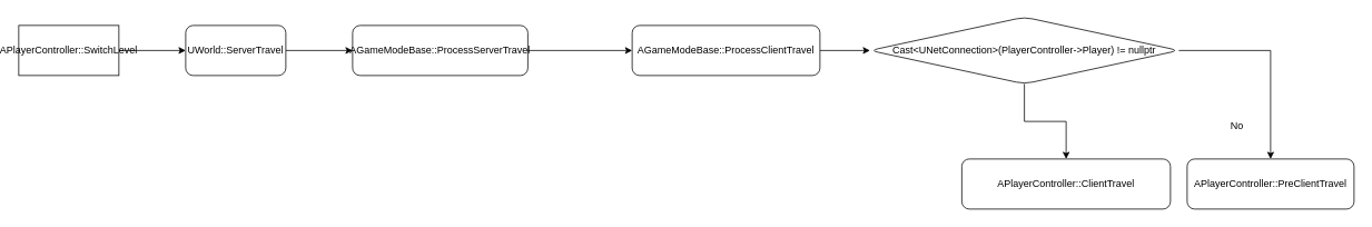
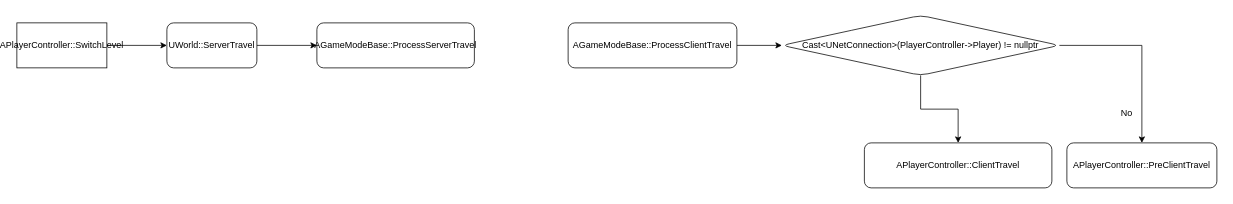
  <mxCell id="0" />
  <mxCell id="1" parent="0" />
  <mxCell id="2" value="" style="edgeStyle=orthogonalEdgeStyle;rounded=0;orthogonalLoop=1;jettySize=auto;html=1;" edge="1" parent="1" source="3" target="5"><mxGeometry relative="1" as="geometry" /></mxCell>
  <mxCell id="3" value="APlayerController::SwitchLevel" style="whiteSpace=wrap;html=1;rounded=0;" vertex="1" parent="1"><mxGeometry x="20" y="30" width="120" height="60" as="geometry" /></mxCell>
  <mxCell id="4" value="" style="edgeStyle=orthogonalEdgeStyle;rounded=0;orthogonalLoop=1;jettySize=auto;html=1;" edge="1" parent="1" source="5" target="7"><mxGeometry relative="1" as="geometry" /></mxCell>
  <mxCell id="5" value="UWorld::ServerTravel" style="whiteSpace=wrap;html=1;rounded=1;" vertex="1" parent="1"><mxGeometry x="220" y="30" width="120" height="60" as="geometry" /></mxCell>
- <mxCell id="6" value="" style="edgeStyle=orthogonalEdgeStyle;rounded=0;orthogonalLoop=1;jettySize=auto;html=1;" edge="1" parent="1" source="7" target="9"><mxGeometry relative="1" as="geometry" /></mxCell>
  <mxCell id="7" value="AGameModeBase::ProcessServerTravel" style="whiteSpace=wrap;html=1;rounded=1;" vertex="1" parent="1"><mxGeometry x="420" y="30" width="210" height="60" as="geometry" /></mxCell>
  <mxCell id="8" value="" style="edgeStyle=orthogonalEdgeStyle;rounded=0;orthogonalLoop=1;jettySize=auto;html=1;" edge="1" parent="1" source="9" target="12"><mxGeometry relative="1" as="geometry" /></mxCell>
  <mxCell id="9" value="AGameModeBase::ProcessClientTravel" style="whiteSpace=wrap;html=1;rounded=1;" vertex="1" parent="1"><mxGeometry x="755" y="30" width="225" height="60" as="geometry" /></mxCell>
  <mxCell id="10" value="" style="edgeStyle=orthogonalEdgeStyle;rounded=0;orthogonalLoop=1;jettySize=auto;html=1;" edge="1" parent="1" source="12" target="13"><mxGeometry relative="1" as="geometry" /></mxCell>
  <mxCell id="11" value="" style="edgeStyle=orthogonalEdgeStyle;rounded=0;orthogonalLoop=1;jettySize=auto;html=1;" edge="1" parent="1" source="12" target="14"><mxGeometry relative="1" as="geometry" /></mxCell>
  <mxCell id="12" value="Cast&amp;lt;UNetConnection&amp;gt;(PlayerController-&amp;gt;Player) != nullptr" style="rhombus;whiteSpace=wrap;html=1;rounded=1;" vertex="1" parent="1"><mxGeometry x="1040" y="20" width="370" height="80" as="geometry" /></mxCell>
  <mxCell id="13" value="APlayerController::ClientTravel" style="whiteSpace=wrap;html=1;rounded=1;" vertex="1" parent="1"><mxGeometry x="1150" y="190" width="250" height="60" as="geometry" /></mxCell>
  <mxCell id="14" value="APlayerController::PreClientTravel" style="whiteSpace=wrap;html=1;rounded=1;" vertex="1" parent="1"><mxGeometry x="1420" y="190" width="200" height="60" as="geometry" /></mxCell>
- <mxCell id="15" value="No" style="text;html=1;strokeColor=none;fillColor=none;align=center;verticalAlign=middle;whiteSpace=wrap;rounded=0;" vertex="1" parent="1"><mxGeometry x="1460" y="140" width="40" height="20" as="geometry" /></mxCell>
+ <mxCell id="15" value="No" style="text;html=1;strokeColor=none;fillColor=none;align=center;verticalAlign=middle;whiteSpace=wrap;rounded=0;" vertex="1" parent="1"><mxGeometry x="1480" y="140" width="40" height="20" as="geometry" /></mxCell>
